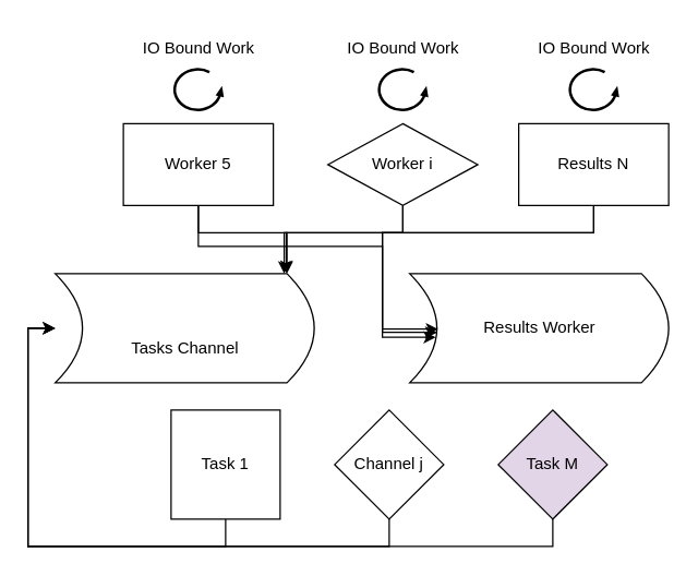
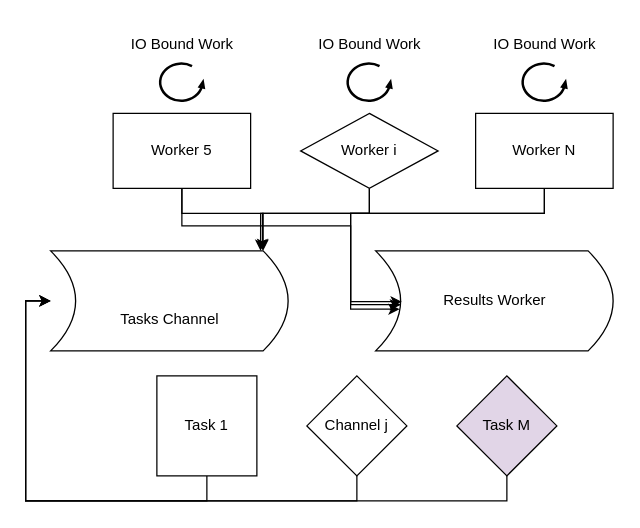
  <mxCell id="0" />
  <mxCell id="1" parent="0" />
  <mxCell id="2" style="edgeStyle=orthogonalEdgeStyle;rounded=0;orthogonalLoop=1;jettySize=auto;html=1;" edge="1" parent="1" source="3"><mxGeometry relative="1" as="geometry"><mxPoint x="210" y="200" as="targetPoint" /><Array as="points"><mxPoint x="145" y="170" /><mxPoint x="210" y="170" /></Array></mxGeometry></mxCell>
  <mxCell id="3" value="Worker 5" style="rounded=0;whiteSpace=wrap;html=1;" vertex="1" parent="1"><mxGeometry x="90" y="90" width="110" height="60" as="geometry" /></mxCell>
  <mxCell id="4" value="Worker i" style="rhombus;whiteSpace=wrap;html=1;" vertex="1" parent="1"><mxGeometry x="240" y="90" width="110" height="60" as="geometry" /></mxCell>
- <mxCell id="5" value="Results N" style="rounded=0;whiteSpace=wrap;html=1;" vertex="1" parent="1"><mxGeometry x="380" y="90" width="110" height="60" as="geometry" /></mxCell>
+ <mxCell id="5" value="Worker N" style="rounded=0;whiteSpace=wrap;html=1;" vertex="1" parent="1"><mxGeometry x="380" y="90" width="110" height="60" as="geometry" /></mxCell>
  <mxCell id="6" style="edgeStyle=orthogonalEdgeStyle;rounded=0;orthogonalLoop=1;jettySize=auto;html=1;entryX=1;entryY=0.5;entryDx=0;entryDy=0;" edge="1" parent="1" source="7" target="13"><mxGeometry relative="1" as="geometry"><Array as="points"><mxPoint x="165" y="400" /><mxPoint x="20" y="400" /><mxPoint x="20" y="240" /></Array></mxGeometry></mxCell>
  <mxCell id="7" value="Task 1" style="whiteSpace=wrap;html=1;rounded=0;" vertex="1" parent="1"><mxGeometry x="125" y="300" width="80" height="80" as="geometry" /></mxCell>
  <mxCell id="8" style="edgeStyle=orthogonalEdgeStyle;rounded=0;orthogonalLoop=1;jettySize=auto;html=1;entryX=1;entryY=0.5;entryDx=0;entryDy=0;" edge="1" parent="1" source="9" target="13"><mxGeometry relative="1" as="geometry"><Array as="points"><mxPoint x="285" y="400" /><mxPoint x="20" y="400" /><mxPoint x="20" y="240" /></Array></mxGeometry></mxCell>
  <mxCell id="9" value="Channel j" style="rhombus;whiteSpace=wrap;html=1;" vertex="1" parent="1"><mxGeometry x="245" y="300" width="80" height="80" as="geometry" /></mxCell>
  <mxCell id="10" style="edgeStyle=orthogonalEdgeStyle;rounded=0;orthogonalLoop=1;jettySize=auto;html=1;entryX=1;entryY=0.5;entryDx=0;entryDy=0;" edge="1" parent="1" source="11" target="13"><mxGeometry relative="1" as="geometry"><Array as="points"><mxPoint x="405" y="400" /><mxPoint x="20" y="400" /><mxPoint x="20" y="240" /></Array></mxGeometry></mxCell>
  <mxCell id="11" value="Task M" style="rhombus;whiteSpace=wrap;html=1;fillColor=#e1d5e7;" vertex="1" parent="1"><mxGeometry x="365" y="300" width="80" height="80" as="geometry" /></mxCell>
  <mxCell id="12" value="" style="group" vertex="1" connectable="0" parent="1"><mxGeometry x="40" y="200" width="190" height="80" as="geometry" /></mxCell>
  <mxCell id="13" value="" style="shape=dataStorage;whiteSpace=wrap;html=1;fixedSize=1;rotation=-180;size=20;" vertex="1" parent="12"><mxGeometry width="190" height="80" as="geometry" /></mxCell>
  <mxCell id="14" value="Tasks Channel" style="text;html=1;align=center;verticalAlign=middle;resizable=0;points=[];autosize=1;strokeColor=none;fillColor=none;" vertex="1" parent="12"><mxGeometry x="45" y="40" width="100" height="30" as="geometry" /></mxCell>
  <mxCell id="15" style="edgeStyle=orthogonalEdgeStyle;rounded=0;orthogonalLoop=1;jettySize=auto;html=1;entryX=0.116;entryY=1;entryDx=0;entryDy=0;entryPerimeter=0;" edge="1" parent="12" source="4" target="13"><mxGeometry relative="1" as="geometry"><Array as="points"><mxPoint x="255" y="-30" /><mxPoint x="168" y="-30" /></Array></mxGeometry></mxCell>
  <mxCell id="16" style="edgeStyle=orthogonalEdgeStyle;rounded=0;orthogonalLoop=1;jettySize=auto;html=1;entryX=0.108;entryY=1.008;entryDx=0;entryDy=0;entryPerimeter=0;" edge="1" parent="1" source="5" target="13"><mxGeometry relative="1" as="geometry"><Array as="points"><mxPoint x="435" y="170" /><mxPoint x="210" y="170" /></Array></mxGeometry></mxCell>
  <mxCell id="17" value="" style="group" vertex="1" connectable="0" parent="1"><mxGeometry x="300" y="200" width="190" height="80" as="geometry" /></mxCell>
  <mxCell id="18" value="" style="shape=dataStorage;whiteSpace=wrap;html=1;fixedSize=1;rotation=-180;size=20;" vertex="1" parent="17"><mxGeometry width="190" height="80" as="geometry" /></mxCell>
  <mxCell id="19" value="Results Worker" style="text;html=1;align=center;verticalAlign=middle;resizable=0;points=[];autosize=1;strokeColor=none;fillColor=none;" vertex="1" parent="17"><mxGeometry x="40" y="25" width="110" height="30" as="geometry" /></mxCell>
  <mxCell id="20" style="edgeStyle=orthogonalEdgeStyle;rounded=0;orthogonalLoop=1;jettySize=auto;html=1;entryX=0.116;entryY=1;entryDx=0;entryDy=0;entryPerimeter=0;" edge="1" parent="17" target="18"><mxGeometry relative="1" as="geometry"><Array as="points"><mxPoint x="255" y="-30" /><mxPoint x="168" y="-30" /></Array></mxGeometry></mxCell>
  <mxCell id="21" style="edgeStyle=orthogonalEdgeStyle;rounded=0;orthogonalLoop=1;jettySize=auto;html=1;entryX=0.893;entryY=0.462;entryDx=0;entryDy=0;entryPerimeter=0;" edge="1" parent="1" source="3" target="18"><mxGeometry relative="1" as="geometry"><Array as="points"><mxPoint x="145" y="180" /><mxPoint x="280" y="180" /><mxPoint x="280" y="243" /></Array></mxGeometry></mxCell>
  <mxCell id="22" style="edgeStyle=orthogonalEdgeStyle;rounded=0;orthogonalLoop=1;jettySize=auto;html=1;entryX=0.899;entryY=0.417;entryDx=0;entryDy=0;entryPerimeter=0;" edge="1" parent="1" source="4" target="18"><mxGeometry relative="1" as="geometry"><Array as="points"><mxPoint x="295" y="170" /><mxPoint x="280" y="170" /><mxPoint x="280" y="247" /></Array></mxGeometry></mxCell>
  <mxCell id="23" style="edgeStyle=orthogonalEdgeStyle;rounded=0;orthogonalLoop=1;jettySize=auto;html=1;entryX=0.89;entryY=0.492;entryDx=0;entryDy=0;entryPerimeter=0;" edge="1" parent="1" source="5" target="18"><mxGeometry relative="1" as="geometry"><Array as="points"><mxPoint x="435" y="170" /><mxPoint x="280" y="170" /><mxPoint x="280" y="241" /></Array></mxGeometry></mxCell>
  <mxCell id="24" value="" style="group" vertex="1" connectable="0" parent="1"><mxGeometry x="90" y="20" width="110" height="60" as="geometry" /></mxCell>
  <mxCell id="25" value="" style="verticalLabelPosition=bottom;html=1;verticalAlign=top;strokeWidth=2;shape=mxgraph.lean_mapping.physical_pull;pointerEvents=1;" vertex="1" parent="24"><mxGeometry x="37.5" y="30" width="35" height="30" as="geometry" /></mxCell>
  <mxCell id="26" value="IO Bound Work" style="text;html=1;align=center;verticalAlign=middle;resizable=0;points=[];autosize=1;strokeColor=none;fillColor=none;" vertex="1" parent="24"><mxGeometry width="110" height="30" as="geometry" /></mxCell>
  <mxCell id="27" value="" style="group" vertex="1" connectable="0" parent="1"><mxGeometry x="240" y="20" width="110" height="60" as="geometry" /></mxCell>
  <mxCell id="28" value="" style="verticalLabelPosition=bottom;html=1;verticalAlign=top;strokeWidth=2;shape=mxgraph.lean_mapping.physical_pull;pointerEvents=1;" vertex="1" parent="27"><mxGeometry x="37.5" y="30" width="35" height="30" as="geometry" /></mxCell>
  <mxCell id="29" value="IO Bound Work" style="text;html=1;align=center;verticalAlign=middle;resizable=0;points=[];autosize=1;strokeColor=none;fillColor=none;" vertex="1" parent="27"><mxGeometry width="110" height="30" as="geometry" /></mxCell>
  <mxCell id="30" value="" style="group" vertex="1" connectable="0" parent="1"><mxGeometry x="380" y="20" width="110" height="60" as="geometry" /></mxCell>
  <mxCell id="31" value="" style="verticalLabelPosition=bottom;html=1;verticalAlign=top;strokeWidth=2;shape=mxgraph.lean_mapping.physical_pull;pointerEvents=1;" vertex="1" parent="30"><mxGeometry x="37.5" y="30" width="35" height="30" as="geometry" /></mxCell>
  <mxCell id="32" value="IO Bound Work" style="text;html=1;align=center;verticalAlign=middle;resizable=0;points=[];autosize=1;strokeColor=none;fillColor=none;" vertex="1" parent="30"><mxGeometry width="110" height="30" as="geometry" /></mxCell>
